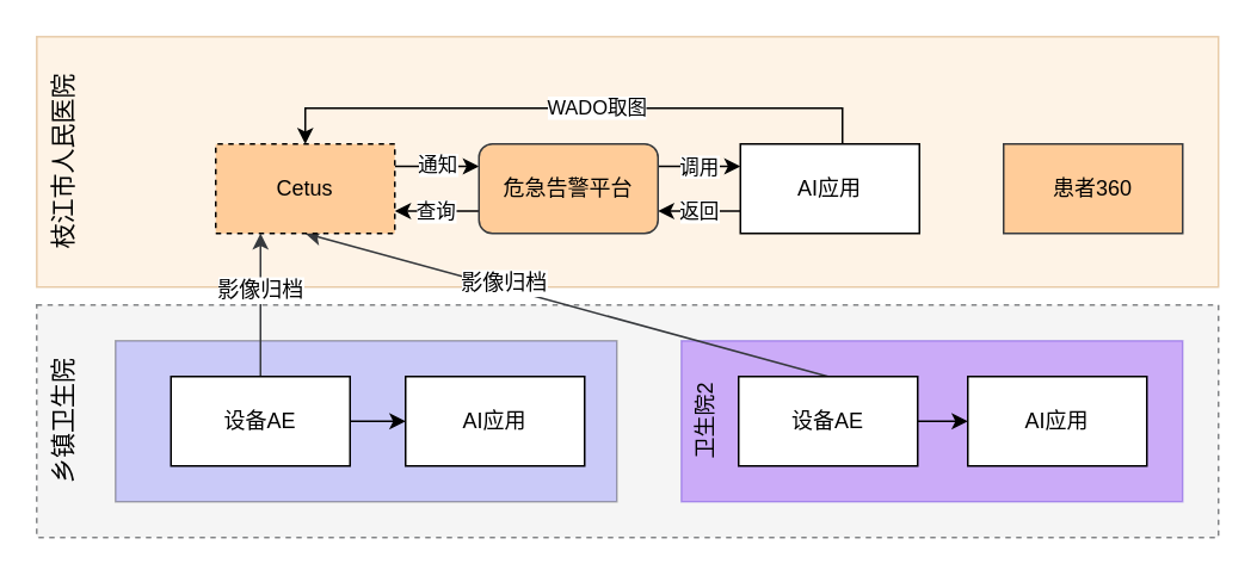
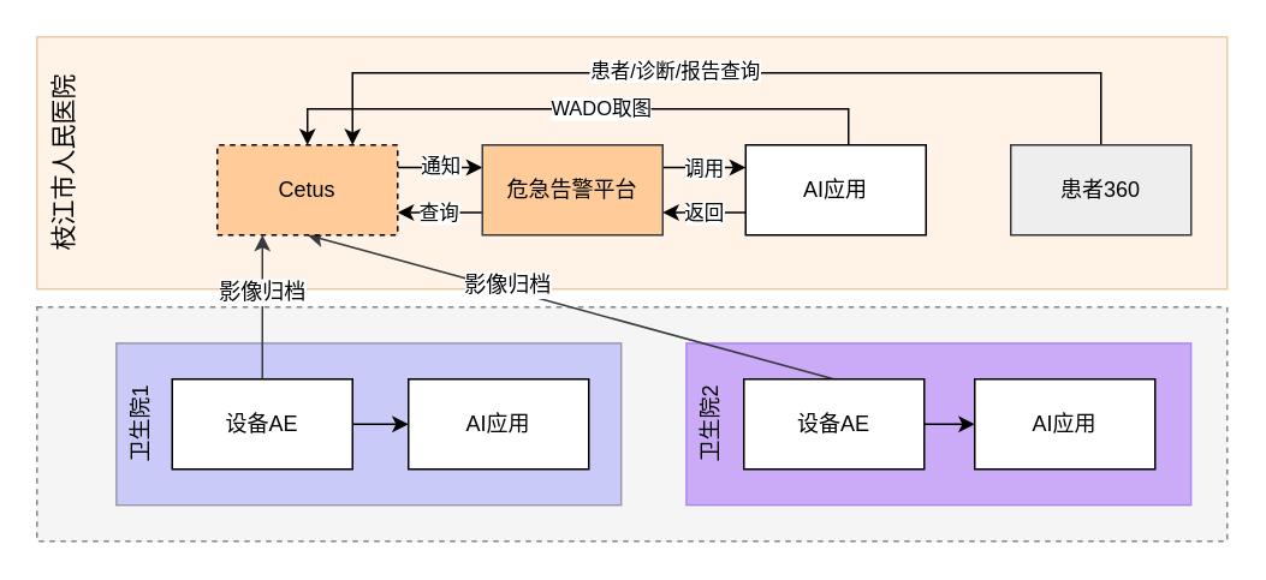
  <mxCell id="0" />
  <mxCell id="1" parent="0" />
  <mxCell id="2" value="" style="rounded=0;whiteSpace=wrap;html=1;opacity=60;fillColor=#eeeeee;strokeColor=#36393d;dashed=1;" parent="1" vertex="1"><mxGeometry x="20" y="170" width="660" height="130" as="geometry" /></mxCell>
  <mxCell id="3" value="" style="rounded=0;whiteSpace=wrap;html=1;fillColor=#6666FF;fontSize=14;opacity=30;gradientColor=none;shadow=0;glass=0;" parent="1" vertex="1"><mxGeometry x="64" y="190" width="280" height="90" as="geometry" /></mxCell>
  <mxCell id="4" value="" style="rounded=0;whiteSpace=wrap;html=1;fillColor=#6a00ff;fontSize=14;opacity=30;strokeColor=#3700CC;fontColor=#ffffff;" parent="1" vertex="1"><mxGeometry x="380" y="190" width="280" height="90" as="geometry" /></mxCell>
  <mxCell id="5" value="" style="rounded=0;whiteSpace=wrap;html=1;opacity=30;fillColor=#fad7ac;strokeColor=#b46504;" parent="1" vertex="1"><mxGeometry x="20" y="20" width="660" height="140" as="geometry" /></mxCell>
  <mxCell id="6" style="rounded=0;orthogonalLoop=1;jettySize=auto;html=1;exitX=0.5;exitY=0;exitDx=0;exitDy=0;entryX=0.25;entryY=1;entryDx=0;entryDy=0;fillColor=#ffcc99;strokeColor=#36393d;" parent="1" source="9" target="14" edge="1"><mxGeometry relative="1" as="geometry" /></mxCell>
  <mxCell id="7" value="影像归档" style="edgeLabel;html=1;align=center;verticalAlign=middle;resizable=0;points=[];fontSize=12;" parent="6" vertex="1" connectable="0"><mxGeometry x="0.221" y="1" relative="1" as="geometry"><mxPoint as="offset" /></mxGeometry></mxCell>
  <mxCell id="8" style="edgeStyle=none;rounded=0;orthogonalLoop=1;jettySize=auto;html=1;exitX=1;exitY=0.5;exitDx=0;exitDy=0;fontSize=12;" parent="1" source="9" target="15" edge="1"><mxGeometry relative="1" as="geometry" /></mxCell>
  <mxCell id="9" value="设备AE" style="rounded=0;whiteSpace=wrap;html=1;" parent="1" vertex="1"><mxGeometry x="95" y="210" width="100" height="50" as="geometry" /></mxCell>
  <mxCell id="10" style="rounded=0;orthogonalLoop=1;jettySize=auto;html=1;exitX=0.5;exitY=0;exitDx=0;exitDy=0;entryX=0.5;entryY=1;entryDx=0;entryDy=0;fillColor=#ffcc99;strokeColor=#36393d;" parent="1" source="25" target="14" edge="1"><mxGeometry relative="1" as="geometry" /></mxCell>
  <mxCell id="11" value="影像归档" style="edgeLabel;html=1;align=center;verticalAlign=middle;resizable=0;points=[];fontSize=12;" parent="10" vertex="1" connectable="0"><mxGeometry x="0.251" y="-3" relative="1" as="geometry"><mxPoint as="offset" /></mxGeometry></mxCell>
  <mxCell id="12" style="edgeStyle=none;rounded=0;orthogonalLoop=1;jettySize=auto;html=1;exitX=0.5;exitY=1;exitDx=0;exitDy=0;entryX=0.5;entryY=0;entryDx=0;entryDy=0;" parent="1" edge="1"><mxGeometry relative="1" as="geometry"><mxPoint x="370" y="250" as="sourcePoint" /></mxGeometry></mxCell>
  <mxCell id="13" value="通知" style="edgeStyle=orthogonalEdgeStyle;rounded=0;orthogonalLoop=1;jettySize=auto;html=1;exitX=1;exitY=0.25;exitDx=0;exitDy=0;entryX=0;entryY=0.25;entryDx=0;entryDy=0;" edge="1" parent="1" source="14" target="28"><mxGeometry relative="1" as="geometry" /></mxCell>
  <mxCell id="14" value="Cetus" style="rounded=0;whiteSpace=wrap;html=1;strokeColor=#000000;fillColor=#FFCC99;flipH=0;flipV=1;dashed=1;" parent="1" vertex="1"><mxGeometry x="120" y="80" width="100" height="50" as="geometry" /></mxCell>
  <mxCell id="15" value="AI应用" style="rounded=0;whiteSpace=wrap;html=1;" parent="1" vertex="1"><mxGeometry x="226" y="210" width="100" height="50" as="geometry" /></mxCell>
  <mxCell id="16" value="AI应用" style="rounded=0;whiteSpace=wrap;html=1;" parent="1" vertex="1"><mxGeometry x="540" y="210" width="100" height="50" as="geometry" /></mxCell>
  <mxCell id="17" value="WADO取图" style="edgeStyle=orthogonalEdgeStyle;rounded=0;orthogonalLoop=1;jettySize=auto;html=1;exitX=0.5;exitY=0;exitDx=0;exitDy=0;entryX=0.5;entryY=0;entryDx=0;entryDy=0;" edge="1" parent="1" source="19" target="14"><mxGeometry relative="1" as="geometry"><Array as="points"><mxPoint x="470" y="90" /><mxPoint x="470" y="60" /><mxPoint x="170" y="60" /></Array></mxGeometry></mxCell>
  <mxCell id="18" value="返回" style="edgeStyle=orthogonalEdgeStyle;rounded=0;orthogonalLoop=1;jettySize=auto;html=1;exitX=0;exitY=0.75;exitDx=0;exitDy=0;entryX=1;entryY=0.75;entryDx=0;entryDy=0;" edge="1" parent="1" source="19" target="28"><mxGeometry relative="1" as="geometry" /></mxCell>
  <mxCell id="19" value="AI应用" style="rounded=0;whiteSpace=wrap;html=1;strokeColor=#000000;fillColor=#FFFFFF;flipH=0;flipV=1;" parent="1" vertex="1"><mxGeometry x="413" y="80" width="100" height="50" as="geometry" /></mxCell>
- <mxCell id="20" value="乡镇卫生院" style="text;html=1;strokeColor=none;fillColor=none;align=center;verticalAlign=top;whiteSpace=wrap;rounded=0;opacity=60;horizontal=0;fontSize=14;" parent="1" vertex="1"><mxGeometry x="20" y="195" width="30" height="80" as="geometry" /></mxCell>
  <mxCell id="21" value="枝江市人民医院" style="text;html=1;strokeColor=none;fillColor=none;align=center;verticalAlign=middle;whiteSpace=wrap;rounded=0;opacity=60;horizontal=0;fontSize=14;rotation=0;" parent="1" vertex="1"><mxGeometry x="20" y="40" width="30" height="100" as="geometry" /></mxCell>
+ <mxCell id="22" value="卫生院1" style="text;html=1;strokeColor=none;fillColor=none;align=center;verticalAlign=top;whiteSpace=wrap;rounded=0;opacity=60;horizontal=0;fontSize=12;" parent="1" vertex="1"><mxGeometry x="64" y="195" width="30" height="80" as="geometry" /></mxCell>
  <mxCell id="23" value="卫生院2" style="text;html=1;strokeColor=none;fillColor=none;align=center;verticalAlign=top;whiteSpace=wrap;rounded=0;opacity=60;horizontal=0;fontSize=12;" parent="1" vertex="1"><mxGeometry x="380" y="195" width="30" height="80" as="geometry" /></mxCell>
  <mxCell id="24" style="edgeStyle=none;rounded=0;orthogonalLoop=1;jettySize=auto;html=1;exitX=1;exitY=0.5;exitDx=0;exitDy=0;entryX=0;entryY=0.5;entryDx=0;entryDy=0;fontSize=12;" parent="1" source="25" target="16" edge="1"><mxGeometry relative="1" as="geometry" /></mxCell>
  <mxCell id="25" value="设备AE" style="rounded=0;whiteSpace=wrap;html=1;" parent="1" vertex="1"><mxGeometry x="412" y="210" width="100" height="50" as="geometry" /></mxCell>
  <mxCell id="26" value="调用" style="edgeStyle=orthogonalEdgeStyle;rounded=0;orthogonalLoop=1;jettySize=auto;html=1;exitX=1;exitY=0.25;exitDx=0;exitDy=0;entryX=0;entryY=0.25;entryDx=0;entryDy=0;" edge="1" parent="1" source="28" target="19"><mxGeometry relative="1" as="geometry" /></mxCell>
  <mxCell id="27" value="查询" style="edgeStyle=orthogonalEdgeStyle;rounded=0;orthogonalLoop=1;jettySize=auto;html=1;exitX=0;exitY=0.75;exitDx=0;exitDy=0;entryX=1;entryY=0.75;entryDx=0;entryDy=0;" edge="1" parent="1" source="28" target="14"><mxGeometry relative="1" as="geometry" /></mxCell>
- <mxCell id="28" value="危急告警平台" style="whiteSpace=wrap;html=1;strokeColor=#36393d;fillColor=#ffcc99;flipH=0;flipV=1;rounded=1;" parent="1" vertex="1"><mxGeometry x="267" y="80" width="100" height="50" as="geometry" /></mxCell>
- <mxCell id="31" value="患者360" style="rounded=0;whiteSpace=wrap;html=1;strokeColor=#36393d;fillColor=#ffcc99;flipH=0;flipV=1;" parent="1" vertex="1"><mxGeometry x="560" y="80" width="100" height="50" as="geometry" /></mxCell>
+ <mxCell id="28" value="危急告警平台" style="rounded=0;whiteSpace=wrap;html=1;strokeColor=#36393d;fillColor=#ffcc99;flipH=0;flipV=1;" parent="1" vertex="1"><mxGeometry x="267" y="80" width="100" height="50" as="geometry" /></mxCell>
+ <mxCell id="29" style="edgeStyle=orthogonalEdgeStyle;rounded=0;orthogonalLoop=1;jettySize=auto;html=1;exitX=0.5;exitY=0;exitDx=0;exitDy=0;entryX=0.75;entryY=0;entryDx=0;entryDy=0;" parent="1" source="31" target="14" edge="1"><mxGeometry relative="1" as="geometry"><Array as="points"><mxPoint x="610" y="40" /><mxPoint x="195" y="40" /></Array></mxGeometry></mxCell>
+ <mxCell id="30" value="患者/诊断/报告查询" style="edgeLabel;html=1;align=center;verticalAlign=middle;resizable=0;points=[];" parent="29" vertex="1" connectable="0"><mxGeometry x="0.118" y="-2" relative="1" as="geometry"><mxPoint as="offset" /></mxGeometry></mxCell>
+ <mxCell id="31" value="患者360" style="rounded=0;whiteSpace=wrap;html=1;strokeColor=#36393d;fillColor=#eeeeee;flipH=0;flipV=1;" parent="1" vertex="1"><mxGeometry x="560" y="80" width="100" height="50" as="geometry" /></mxCell>
